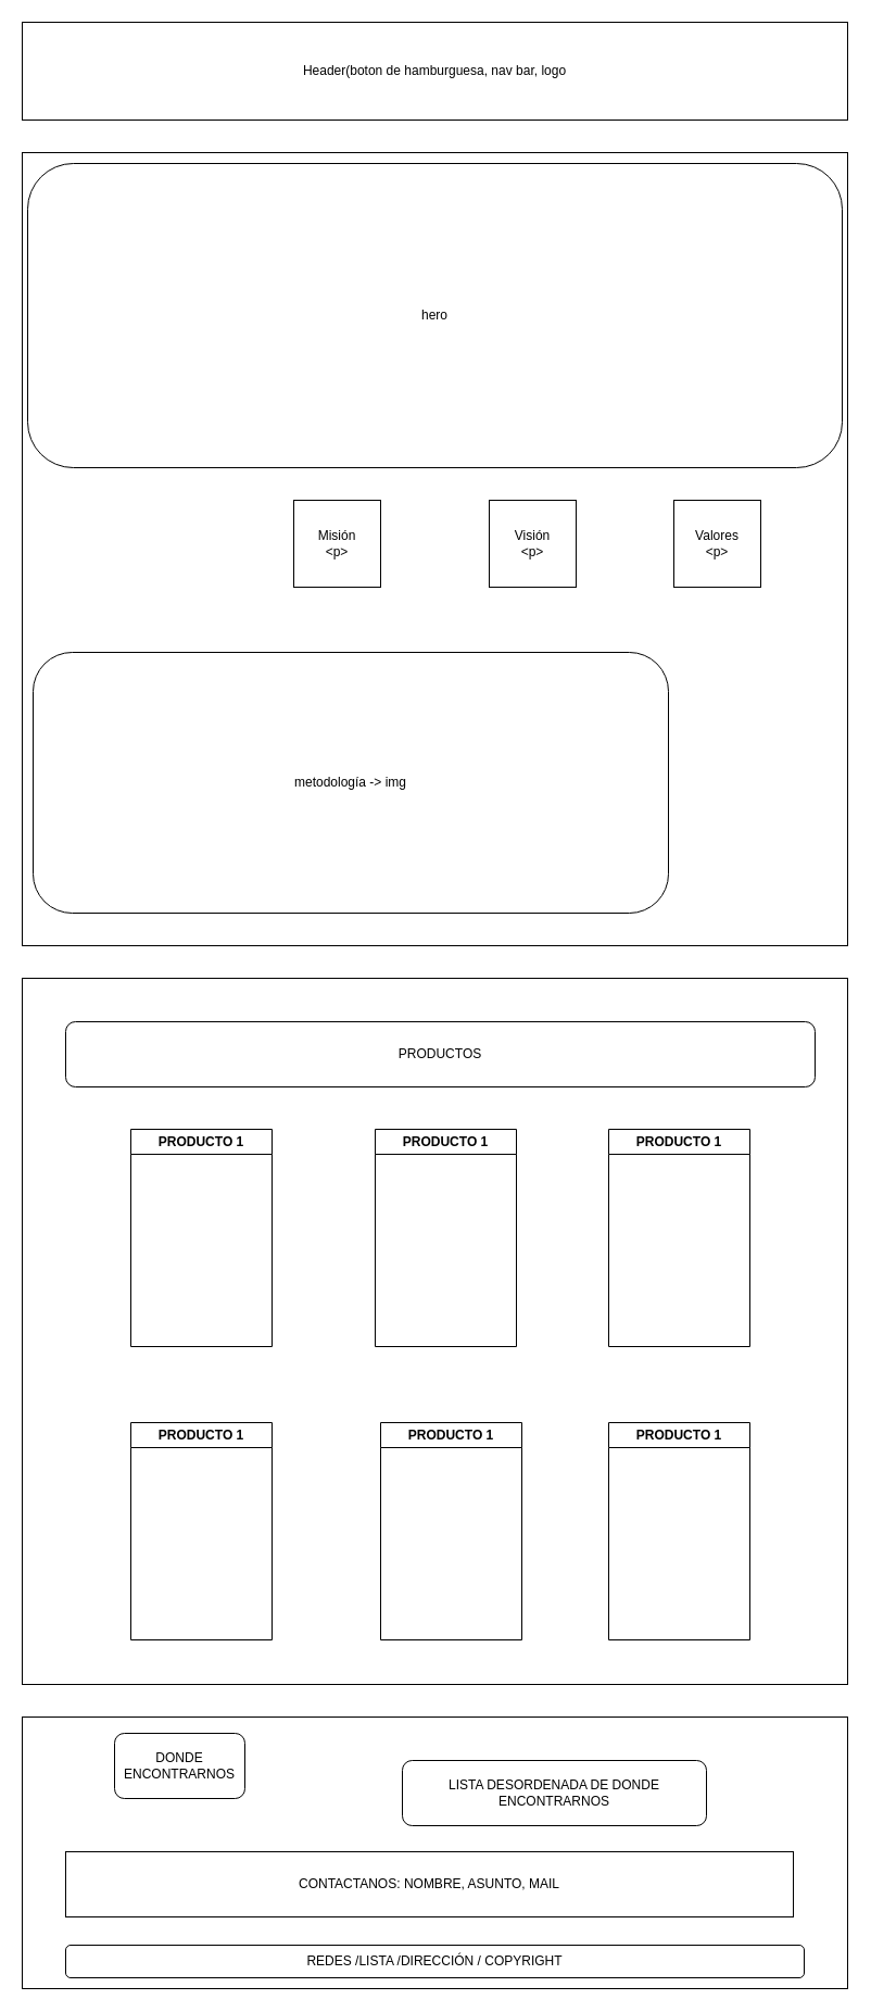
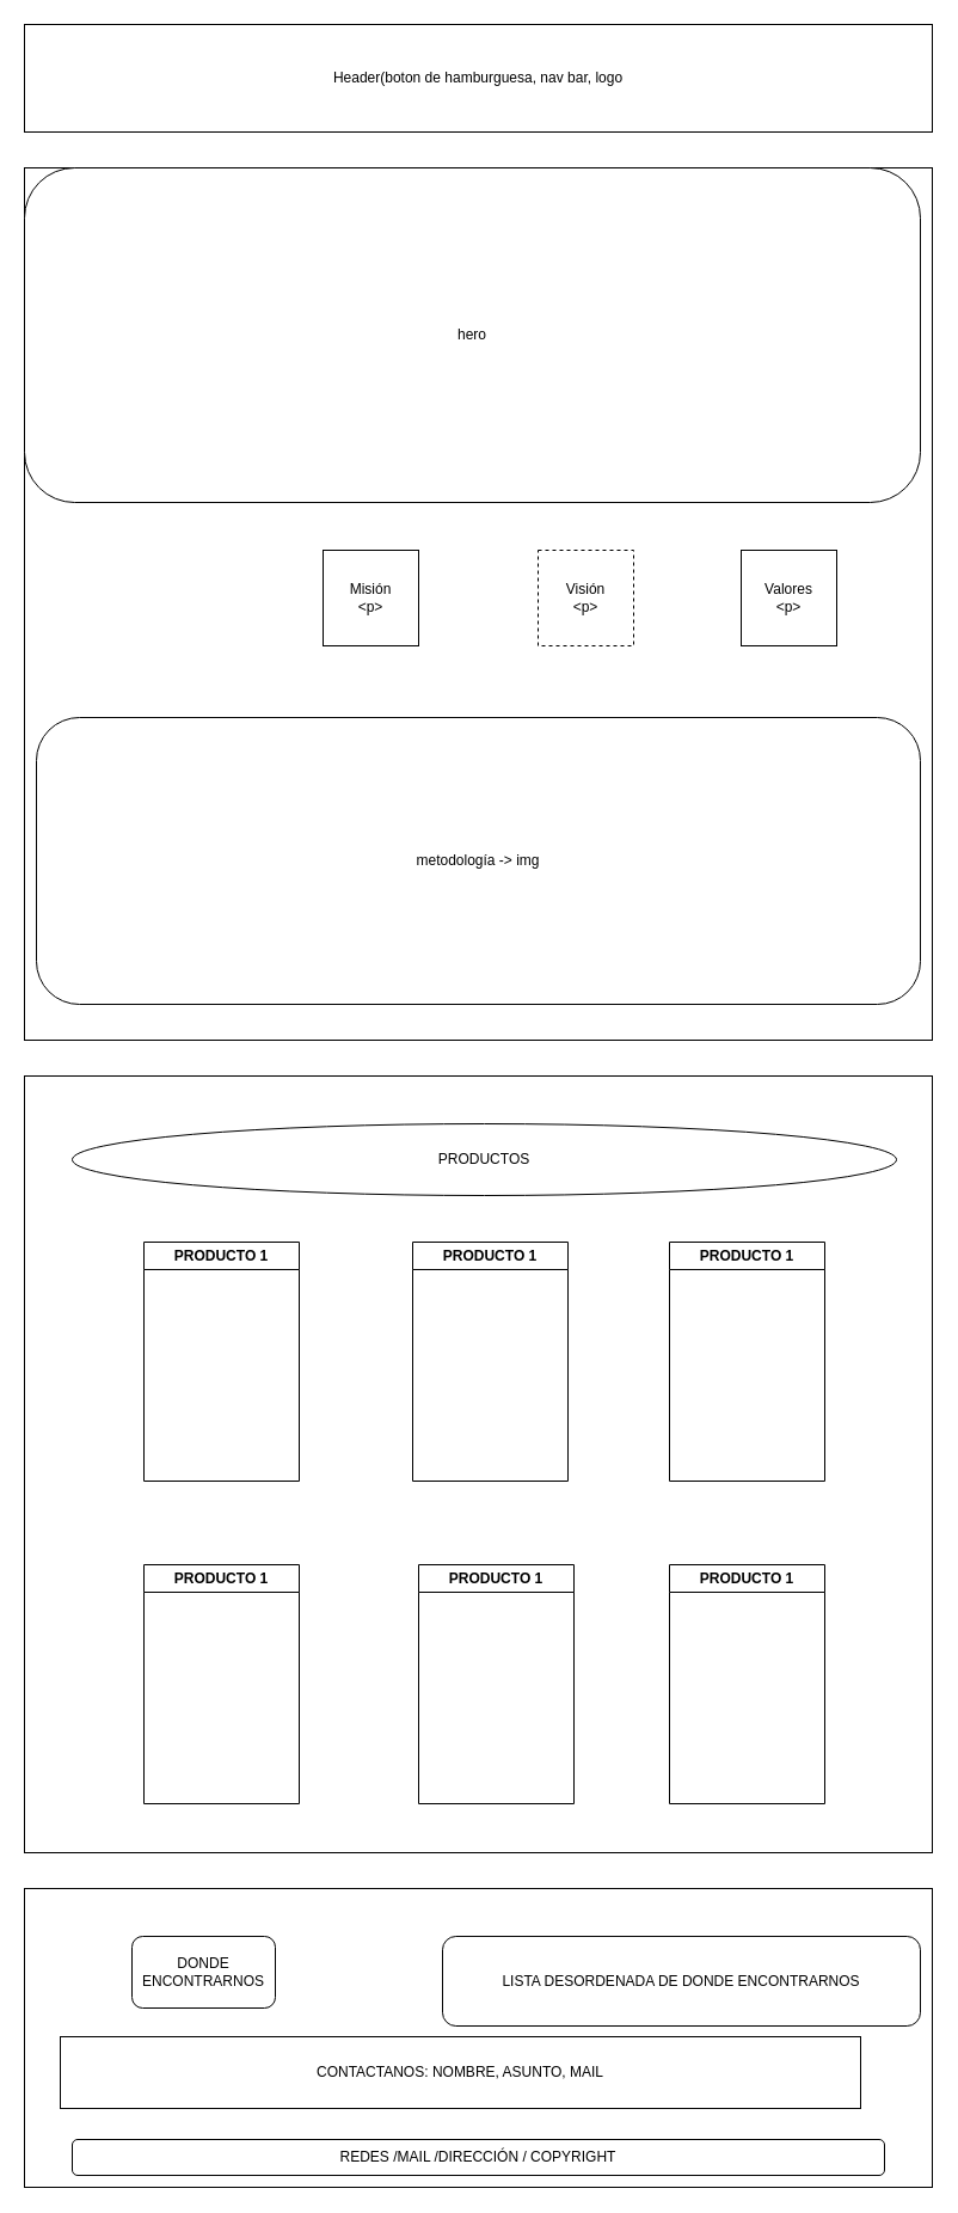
  <mxCell id="0" />
  <mxCell id="1" parent="0" />
  <mxCell id="2" value="" style="rounded=0;whiteSpace=wrap;html=1;" vertex="1" parent="1"><mxGeometry x="20" y="900" width="760" height="650" as="geometry" /></mxCell>
  <mxCell id="3" value="Header(boton de hamburguesa, nav bar, logo" style="rounded=0;whiteSpace=wrap;html=1;" vertex="1" parent="1"><mxGeometry x="20" y="20" width="760" height="90" as="geometry" /></mxCell>
  <mxCell id="4" value="" style="rounded=0;whiteSpace=wrap;html=1;" vertex="1" parent="1"><mxGeometry x="20" y="140" width="760" height="730" as="geometry" /></mxCell>
- <mxCell id="5" value="hero" style="rounded=1;whiteSpace=wrap;html=1;" vertex="1" parent="1"><mxGeometry x="25" y="150" width="750" height="280" as="geometry" /></mxCell>
+ <mxCell id="5" value="hero" style="rounded=1;whiteSpace=wrap;html=1;" vertex="1" parent="1"><mxGeometry x="20" y="140" width="750" height="280" as="geometry" /></mxCell>
  <mxCell id="6" value="Misión&lt;div&gt;&amp;lt;p&amp;gt;&lt;/div&gt;" style="whiteSpace=wrap;html=1;aspect=fixed;" vertex="1" parent="1"><mxGeometry x="270" y="460" width="80" height="80" as="geometry" /></mxCell>
- <mxCell id="7" value="Visión&lt;div&gt;&amp;lt;p&amp;gt;&lt;/div&gt;" style="whiteSpace=wrap;html=1;aspect=fixed;" vertex="1" parent="1"><mxGeometry x="450" y="460" width="80" height="80" as="geometry" /></mxCell>
+ <mxCell id="7" value="Visión&lt;div&gt;&amp;lt;p&amp;gt;&lt;/div&gt;" style="whiteSpace=wrap;html=1;aspect=fixed;dashed=1;" vertex="1" parent="1"><mxGeometry x="450" y="460" width="80" height="80" as="geometry" /></mxCell>
  <mxCell id="8" value="Valores&lt;div&gt;&amp;lt;p&amp;gt;&lt;/div&gt;" style="whiteSpace=wrap;html=1;aspect=fixed;" vertex="1" parent="1"><mxGeometry x="620" y="460" width="80" height="80" as="geometry" /></mxCell>
- <mxCell id="9" value="metodología -&amp;gt; img" style="rounded=1;whiteSpace=wrap;html=1;" vertex="1" parent="1"><mxGeometry x="30" y="600" width="585" height="240" as="geometry" /></mxCell>
- <mxCell id="10" value="PRODUCTOS" style="rounded=1;whiteSpace=wrap;html=1;" vertex="1" parent="1"><mxGeometry x="60" y="940" width="690" height="60" as="geometry" /></mxCell>
+ <mxCell id="9" value="metodología -&amp;gt; img" style="rounded=1;whiteSpace=wrap;html=1;" vertex="1" parent="1"><mxGeometry x="30" y="600" width="740" height="240" as="geometry" /></mxCell>
+ <mxCell id="10" value="PRODUCTOS" style="ellipse;whiteSpace=wrap;html=1;" vertex="1" parent="1"><mxGeometry x="60" y="940" width="690" height="60" as="geometry" /></mxCell>
  <mxCell id="11" value="PRODUCTO 1" style="swimlane;whiteSpace=wrap;html=1;" vertex="1" parent="1"><mxGeometry x="120" y="1039" width="130" height="200" as="geometry" /></mxCell>
  <mxCell id="12" value="PRODUCTO 1" style="swimlane;whiteSpace=wrap;html=1;" vertex="1" parent="1"><mxGeometry x="120" y="1309" width="130" height="200" as="geometry" /></mxCell>
  <mxCell id="13" value="PRODUCTO 1" style="swimlane;whiteSpace=wrap;html=1;" vertex="1" parent="1"><mxGeometry x="560" y="1039" width="130" height="200" as="geometry" /></mxCell>
  <mxCell id="14" value="PRODUCTO 1" style="swimlane;whiteSpace=wrap;html=1;" vertex="1" parent="1"><mxGeometry x="345" y="1039" width="130" height="200" as="geometry" /></mxCell>
  <mxCell id="15" value="PRODUCTO 1" style="swimlane;whiteSpace=wrap;html=1;" vertex="1" parent="1"><mxGeometry x="560" y="1309" width="130" height="200" as="geometry" /></mxCell>
  <mxCell id="16" value="PRODUCTO 1" style="swimlane;whiteSpace=wrap;html=1;" vertex="1" parent="1"><mxGeometry x="350" y="1309" width="130" height="200" as="geometry" /></mxCell>
  <mxCell id="17" value="" style="rounded=0;whiteSpace=wrap;html=1;" vertex="1" parent="1"><mxGeometry x="20" y="1580" width="760" height="250" as="geometry" /></mxCell>
- <mxCell id="18" value="DONDE ENCONTRARNOS" style="rounded=1;whiteSpace=wrap;html=1;" vertex="1" parent="1"><mxGeometry x="105" y="1595" width="120" height="60" as="geometry" /></mxCell>
- <mxCell id="19" value="LISTA DESORDENADA DE DONDE ENCONTRARNOS" style="rounded=1;whiteSpace=wrap;html=1;" vertex="1" parent="1"><mxGeometry x="370" y="1620" width="280" height="60" as="geometry" /></mxCell>
- <mxCell id="20" value="REDES /LISTA /DIRECCIÓN / COPYRIGHT" style="rounded=1;whiteSpace=wrap;html=1;" vertex="1" parent="1"><mxGeometry x="60" y="1790" width="680" height="30" as="geometry" /></mxCell>
- <mxCell id="21" value="CONTACTANOS: NOMBRE, ASUNTO, MAIL" style="rounded=0;whiteSpace=wrap;html=1;" vertex="1" parent="1"><mxGeometry x="60" y="1704" width="670" height="60" as="geometry" /></mxCell>
+ <mxCell id="18" value="DONDE ENCONTRARNOS" style="rounded=1;whiteSpace=wrap;html=1;" vertex="1" parent="1"><mxGeometry x="110" y="1620" width="120" height="60" as="geometry" /></mxCell>
+ <mxCell id="19" value="LISTA DESORDENADA DE DONDE ENCONTRARNOS" style="rounded=1;whiteSpace=wrap;html=1;" vertex="1" parent="1"><mxGeometry x="370" y="1620" width="400" height="75" as="geometry" /></mxCell>
+ <mxCell id="20" value="REDES /MAIL /DIRECCIÓN / COPYRIGHT" style="rounded=1;whiteSpace=wrap;html=1;" vertex="1" parent="1"><mxGeometry x="60" y="1790" width="680" height="30" as="geometry" /></mxCell>
+ <mxCell id="21" value="CONTACTANOS: NOMBRE, ASUNTO, MAIL" style="rounded=0;whiteSpace=wrap;html=1;" vertex="1" parent="1"><mxGeometry x="50" y="1704" width="670" height="60" as="geometry" /></mxCell>
